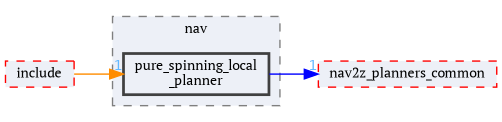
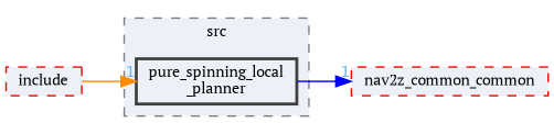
  digraph {
    compound=true
    fontname="PT Serif"
    rankdir=LR
    node [color=red fillcolor="#edf0f7" fontname="PT Serif" fontsize=10 shape=box style="filled,dashed"]
    edge [fontcolor=steelblue1 fontname="PT Serif" fontsize=10 headlabel=1 labeldistance=1.5 labelfontname=Helvetica labelfontsize=10]
    n1 [color=grey25 height=0.2 label="pure_spinning_local\l_planner" style="filled,bold" width=0.4]
-   n2 [height=0.2 label=nav2z_planners_common width=0.4]
+   n2 [height=0.2 label=nav2z_common_common width=0.4]
    n3 [height=0.2 label=include width=0.4]
    subgraph cluster_1 {
      bgcolor="#edf0f7"
      fontsize=10
-     label=nav
+     label=src
      pencolor=grey50
      style="filled,dashed"
      n1
    }
    n1 -> n2 [color=blue]
    n3 -> n1 [color=darkorange]
  }
